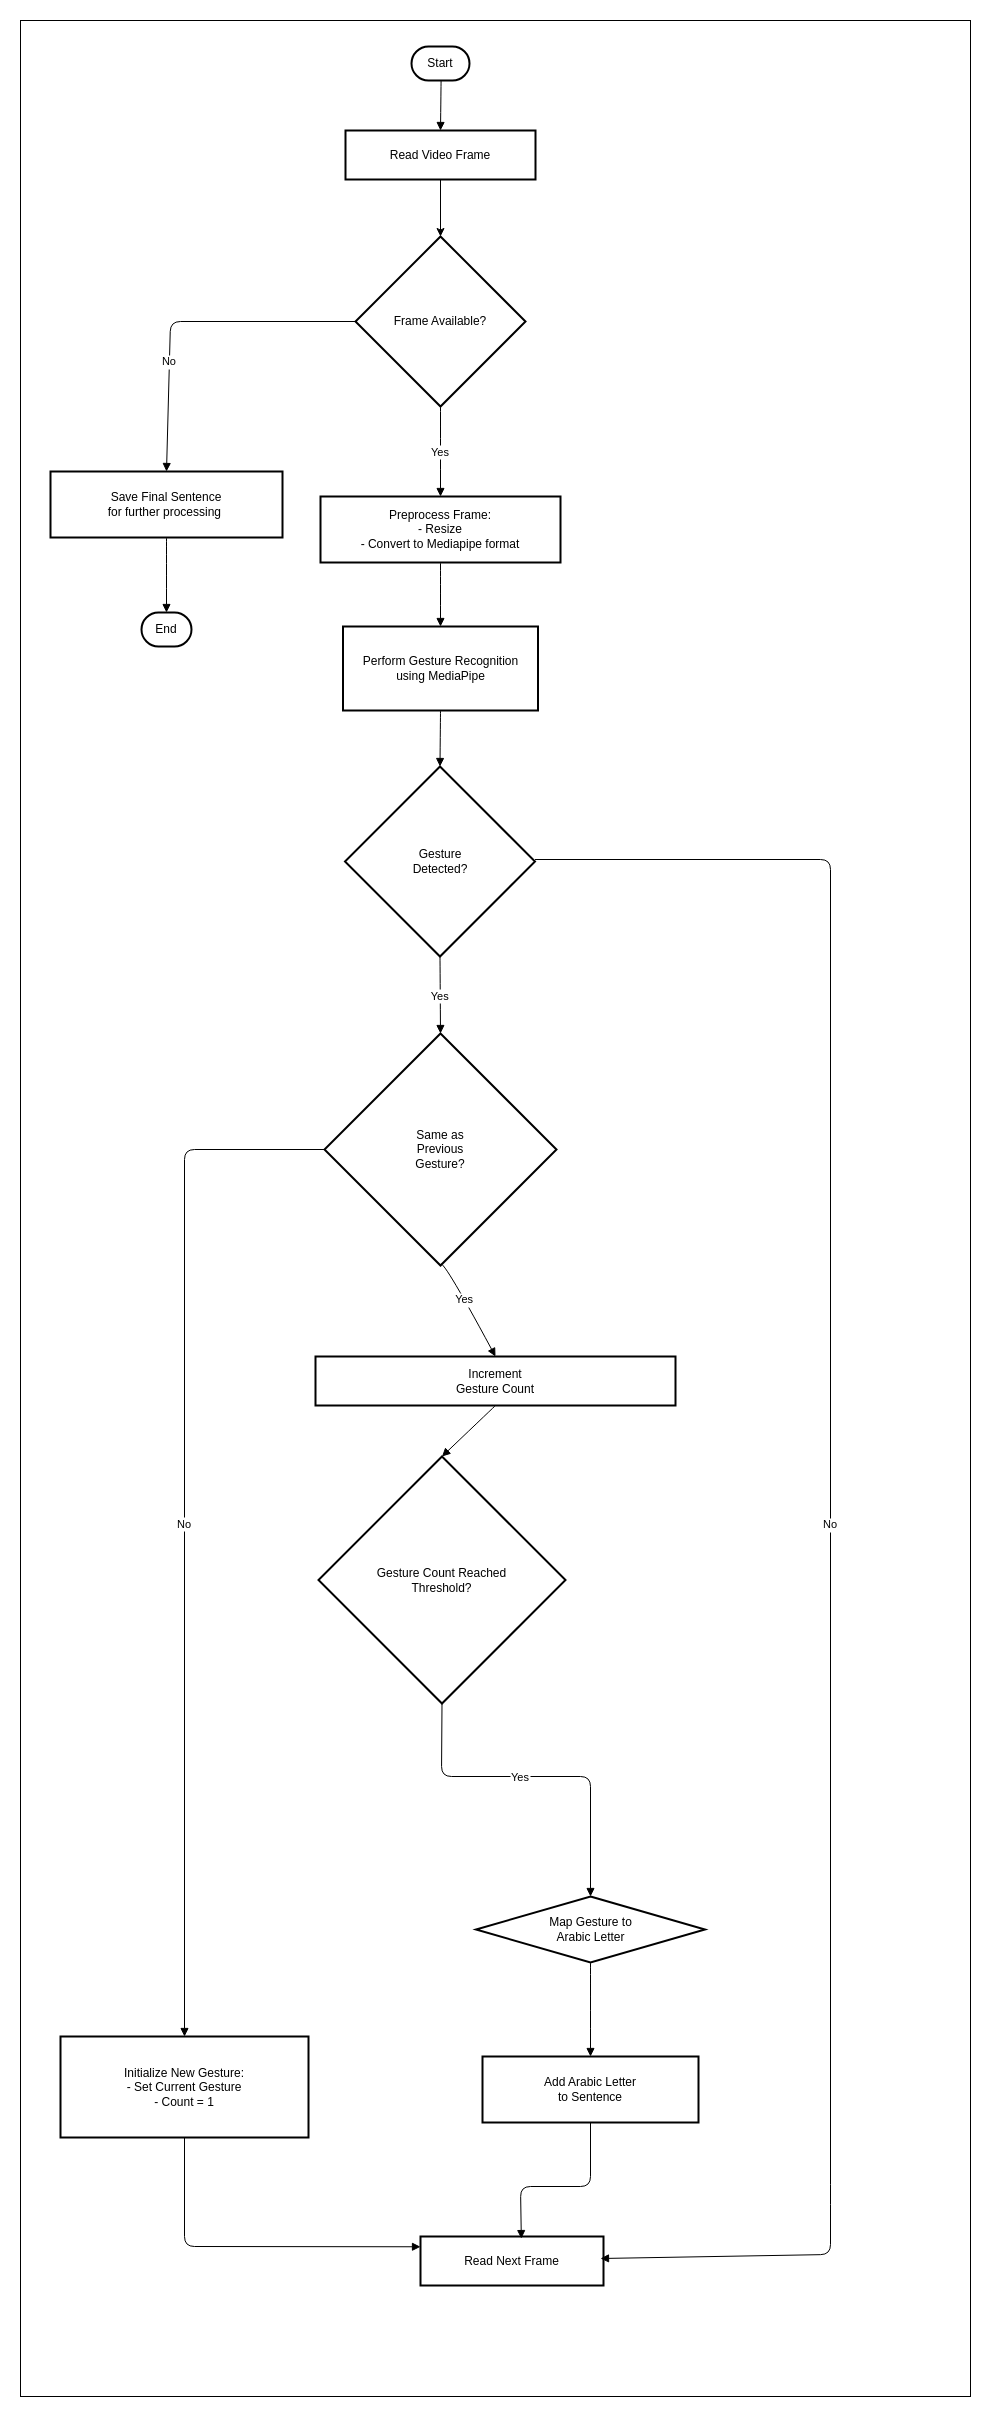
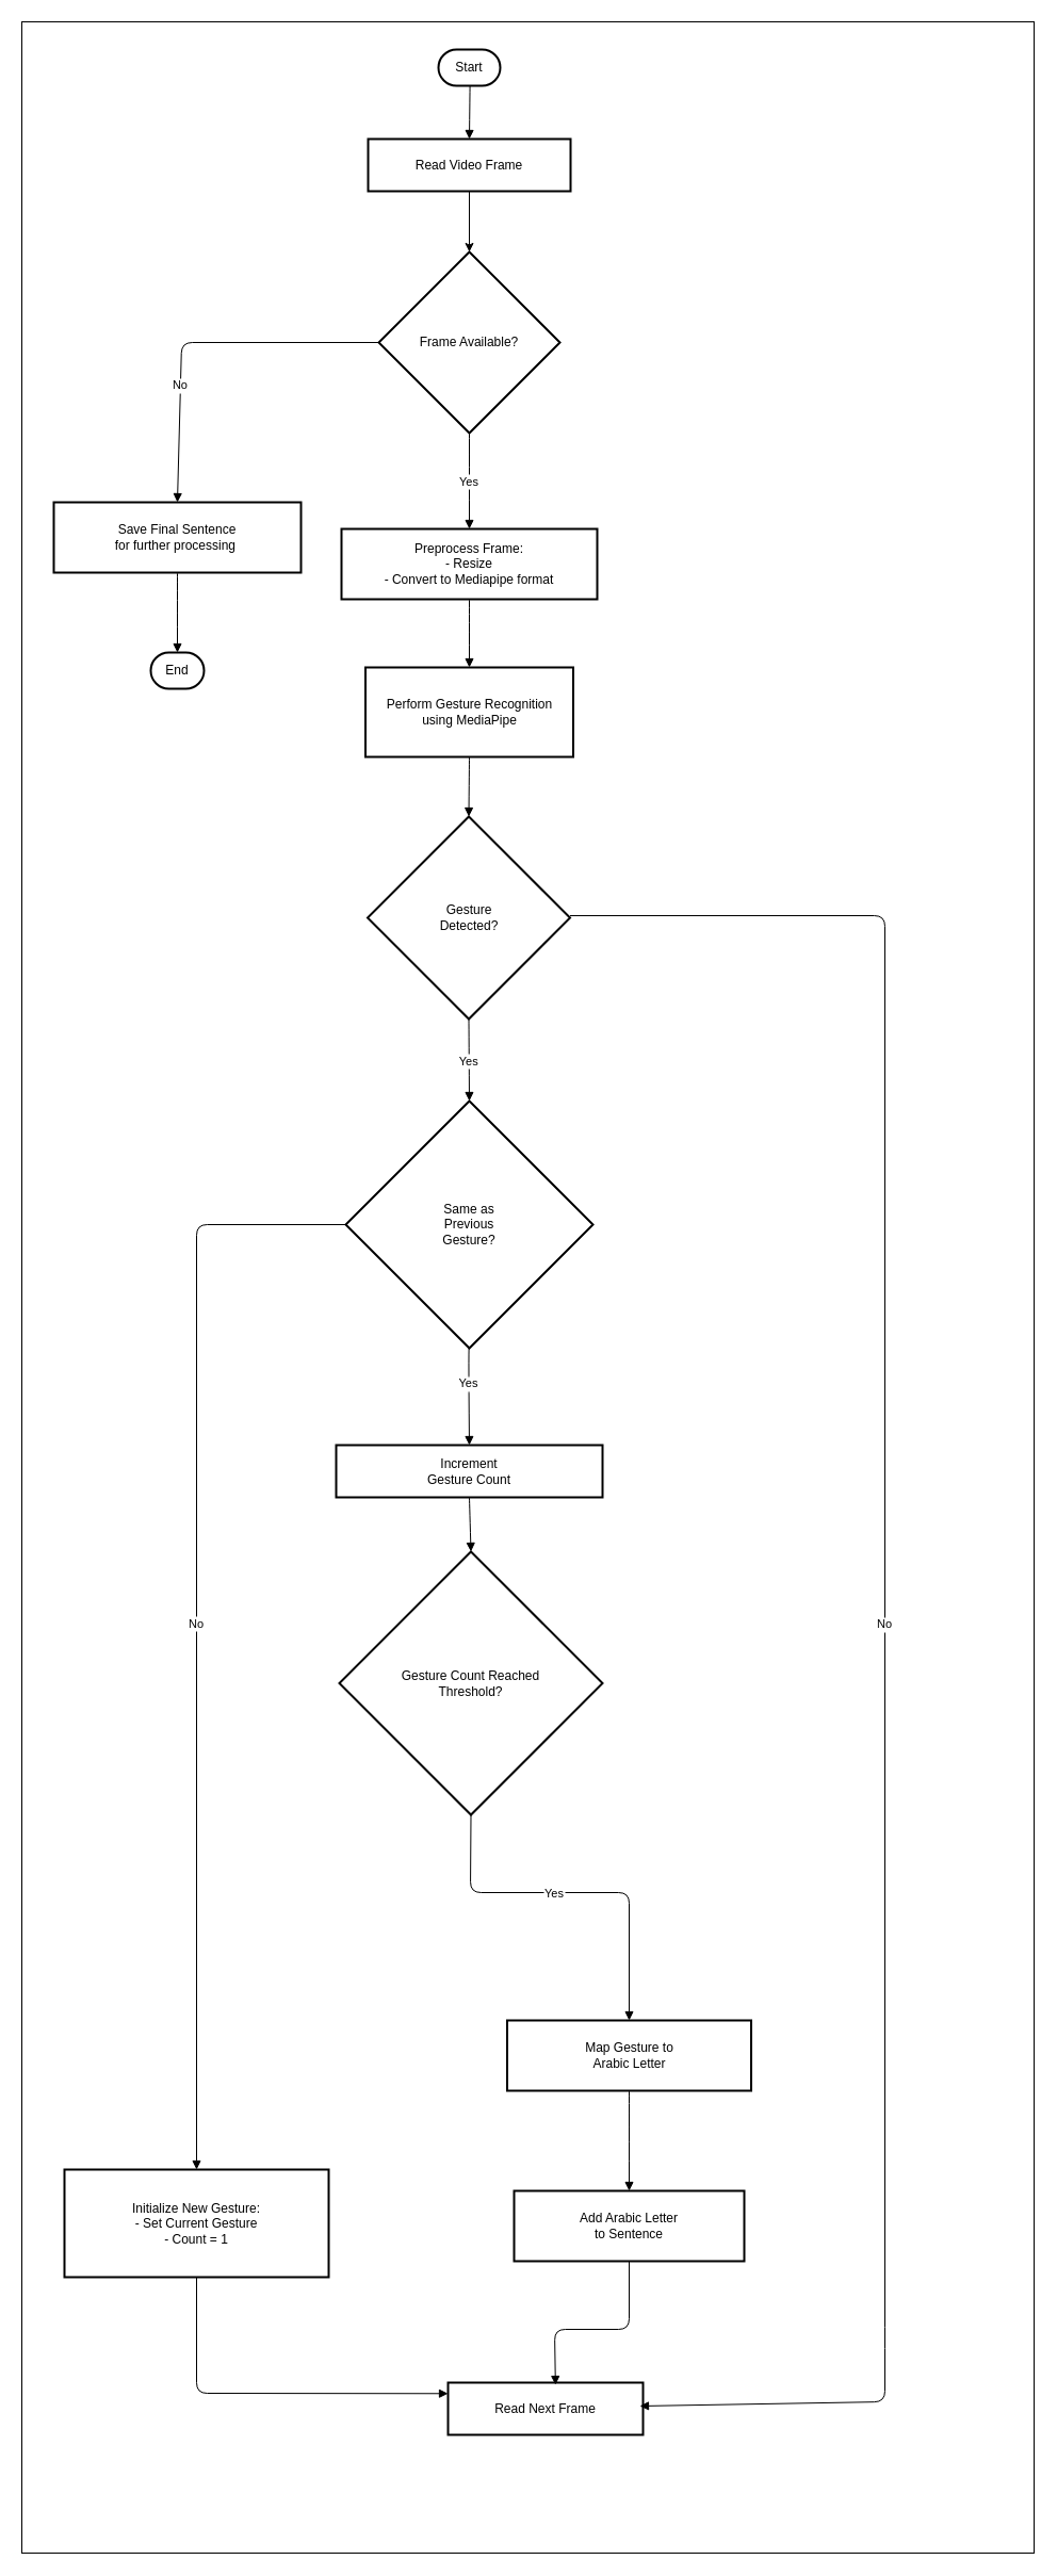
  <mxCell id="0" />
  <mxCell id="1" parent="0" />
  <mxCell id="2" value="" style="rounded=0;whiteSpace=wrap;html=1;" vertex="1" parent="1"><mxGeometry x="20" y="20" width="950" height="2376" as="geometry" /></mxCell>
  <mxCell id="3" value="Start" style="rounded=1;whiteSpace=wrap;arcSize=50;strokeWidth=2;" vertex="1" parent="1"><mxGeometry x="411" y="46" width="58" height="34" as="geometry" /></mxCell>
  <mxCell id="4" style="edgeStyle=orthogonalEdgeStyle;rounded=0;orthogonalLoop=1;jettySize=auto;html=1;entryX=0.5;entryY=0;entryDx=0;entryDy=0;" edge="1" parent="1" source="5" target="6"><mxGeometry relative="1" as="geometry" /></mxCell>
  <mxCell id="5" value="Read Video Frame" style="whiteSpace=wrap;strokeWidth=2;" vertex="1" parent="1"><mxGeometry x="345" y="130" width="190" height="49" as="geometry" /></mxCell>
  <mxCell id="6" value="Frame Available?" style="rhombus;strokeWidth=2;whiteSpace=wrap;" vertex="1" parent="1"><mxGeometry x="355" y="236" width="170" height="170" as="geometry" /></mxCell>
  <mxCell id="7" value="Save Final Sentence&#10;for further processing " style="whiteSpace=wrap;strokeWidth=2;" vertex="1" parent="1"><mxGeometry x="50" y="471" width="232" height="66" as="geometry" /></mxCell>
  <mxCell id="8" value="End" style="rounded=1;whiteSpace=wrap;arcSize=50;strokeWidth=2;" vertex="1" parent="1"><mxGeometry x="141" y="612" width="50" height="34" as="geometry" /></mxCell>
  <mxCell id="9" value="Preprocess Frame:&#10;- Resize&#10;- Convert to Mediapipe format" style="whiteSpace=wrap;strokeWidth=2;align=center;" vertex="1" parent="1"><mxGeometry x="320" y="496" width="240" height="66" as="geometry" /></mxCell>
  <mxCell id="10" value="Perform Gesture Recognition&#10;using MediaPipe" style="whiteSpace=wrap;strokeWidth=2;" vertex="1" parent="1"><mxGeometry x="342.5" y="626" width="195" height="84" as="geometry" /></mxCell>
  <mxCell id="11" value="Gesture&#10;Detected?" style="rhombus;strokeWidth=2;whiteSpace=wrap;" vertex="1" parent="1"><mxGeometry x="344.5" y="766" width="190" height="190" as="geometry" /></mxCell>
  <mxCell id="12" value="Same as&#10;Previous&#10;Gesture?" style="rhombus;strokeWidth=2;whiteSpace=wrap;" vertex="1" parent="1"><mxGeometry x="324" y="1033" width="232" height="232" as="geometry" /></mxCell>
  <mxCell id="13" value="Initialize New Gesture:&#10;- Set Current Gesture&#10;- Count = 1" style="whiteSpace=wrap;strokeWidth=2;" vertex="1" parent="1"><mxGeometry x="60" y="2036" width="248" height="101" as="geometry" /></mxCell>
- <mxCell id="14" value="Increment&#10;Gesture Count" style="whiteSpace=wrap;strokeWidth=2;" vertex="1" parent="1"><mxGeometry x="315" y="1356" width="360" height="49" as="geometry" /></mxCell>
+ <mxCell id="14" value="Increment&#10;Gesture Count" style="whiteSpace=wrap;strokeWidth=2;" vertex="1" parent="1"><mxGeometry x="315" y="1356" width="250" height="49" as="geometry" /></mxCell>
  <mxCell id="15" value="Read Next Frame" style="whiteSpace=wrap;strokeWidth=2;" vertex="1" parent="1"><mxGeometry x="420" y="2236" width="183" height="49" as="geometry" /></mxCell>
  <mxCell id="16" value="Gesture Count Reached&#10;Threshold?" style="rhombus;strokeWidth=2;whiteSpace=wrap;" vertex="1" parent="1"><mxGeometry x="318" y="1456" width="247" height="247" as="geometry" /></mxCell>
- <mxCell id="17" value="Map Gesture to&#10;Arabic Letter" style="rhombus;whiteSpace=wrap;strokeWidth=2;" vertex="1" parent="1"><mxGeometry x="475.5" y="1896" width="229" height="66" as="geometry" /></mxCell>
+ <mxCell id="17" value="Map Gesture to&#10;Arabic Letter" style="whiteSpace=wrap;strokeWidth=2;" vertex="1" parent="1"><mxGeometry x="475.5" y="1896" width="229" height="66" as="geometry" /></mxCell>
  <mxCell id="18" value="Add Arabic Letter&#10;to Sentence" style="whiteSpace=wrap;strokeWidth=2;" vertex="1" parent="1"><mxGeometry x="482" y="2056" width="216" height="66" as="geometry" /></mxCell>
  <mxCell id="19" value="" style="curved=1;startArrow=none;endArrow=block;exitX=0.51;exitY=0.99;entryX=0.5;entryY=-0.01;rounded=0;" edge="1" parent="1" source="3" target="5"><mxGeometry relative="1" as="geometry"><Array as="points" /></mxGeometry></mxCell>
  <mxCell id="20" value="No" style="curved=0;startArrow=none;endArrow=block;exitX=0;exitY=0.5;entryX=0.5;entryY=0;rounded=1;exitDx=0;exitDy=0;" edge="1" parent="1" source="6" target="7"><mxGeometry x="0.343" relative="1" as="geometry"><Array as="points"><mxPoint x="170" y="321" /></Array><mxPoint as="offset" /></mxGeometry></mxCell>
  <mxCell id="21" value="" style="curved=1;startArrow=none;endArrow=block;exitX=0.5;exitY=1;entryX=0.5;entryY=0;rounded=0;" edge="1" parent="1" source="7" target="8"><mxGeometry relative="1" as="geometry"><Array as="points" /></mxGeometry></mxCell>
  <mxCell id="22" value="Yes" style="curved=1;startArrow=none;endArrow=block;exitX=0.5;exitY=1;entryX=0.5;entryY=0;rounded=0;exitDx=0;exitDy=0;" edge="1" parent="1" source="6" target="9"><mxGeometry relative="1" as="geometry"><Array as="points" /></mxGeometry></mxCell>
  <mxCell id="23" value="" style="curved=1;startArrow=none;endArrow=block;exitX=0.5;exitY=1;entryX=0.5;entryY=0;rounded=0;" edge="1" parent="1" source="9" target="10"><mxGeometry relative="1" as="geometry"><Array as="points" /></mxGeometry></mxCell>
  <mxCell id="24" value="" style="curved=1;startArrow=none;endArrow=block;exitX=0.5;exitY=1;entryX=0.5;entryY=0;rounded=0;" edge="1" parent="1" source="10" target="11"><mxGeometry relative="1" as="geometry"><Array as="points" /></mxGeometry></mxCell>
  <mxCell id="25" value="No" style="curved=0;startArrow=none;endArrow=block;exitX=1;exitY=0.5;rounded=1;exitDx=0;exitDy=0;" edge="1" parent="1"><mxGeometry relative="1" as="geometry"><Array as="points"><mxPoint x="830" y="859" /><mxPoint x="830" y="2194" /><mxPoint x="830" y="2254" /></Array><mxPoint x="534.5" y="859" as="sourcePoint" /><mxPoint x="600" y="2258" as="targetPoint" /></mxGeometry></mxCell>
  <mxCell id="26" value="Yes" style="curved=1;startArrow=none;endArrow=block;exitX=0.5;exitY=1;entryX=0.5;entryY=0;rounded=0;exitDx=0;exitDy=0;" edge="1" parent="1" source="11" target="12"><mxGeometry relative="1" as="geometry"><Array as="points" /></mxGeometry></mxCell>
  <mxCell id="27" value="No" style="curved=0;startArrow=none;endArrow=block;exitX=0;exitY=0.5;entryX=0.5;entryY=0;rounded=1;exitDx=0;exitDy=0;" edge="1" parent="1" source="12" target="13"><mxGeometry relative="1" as="geometry"><Array as="points"><mxPoint x="184" y="1149" /></Array></mxGeometry></mxCell>
  <mxCell id="28" value="Yes" style="curved=1;startArrow=none;endArrow=block;exitX=0.5;exitY=1;entryX=0.5;entryY=0.01;rounded=0;exitDx=0;exitDy=0;" edge="1" parent="1" source="12" target="14"><mxGeometry relative="1" as="geometry"><Array as="points"><mxPoint x="439" y="1252" /></Array></mxGeometry></mxCell>
  <mxCell id="29" value="" style="curved=0;startArrow=none;endArrow=block;exitX=0.5;exitY=1.01;entryX=0;entryY=0.21;rounded=1;" edge="1" parent="1" source="13" target="15"><mxGeometry relative="1" as="geometry"><Array as="points"><mxPoint x="184" y="2246" /></Array></mxGeometry></mxCell>
  <mxCell id="30" value="" style="curved=1;startArrow=none;endArrow=block;exitX=0.5;exitY=1;entryX=0.5;entryY=0;rounded=0;" edge="1" parent="1" source="14" target="16"><mxGeometry relative="1" as="geometry"><Array as="points" /></mxGeometry></mxCell>
  <mxCell id="31" value="Yes" style="curved=0;startArrow=none;endArrow=block;exitX=0.5;exitY=1;entryX=0.5;entryY=0;rounded=1;entryDx=0;entryDy=0;exitDx=0;exitDy=0;" edge="1" parent="1" source="16" target="17"><mxGeometry x="-0.111" relative="1" as="geometry"><Array as="points"><mxPoint x="441" y="1776" /><mxPoint x="590" y="1776" /></Array><mxPoint x="510.5" y="1706" as="targetPoint" /><mxPoint as="offset" /></mxGeometry></mxCell>
  <mxCell id="32" value="" style="curved=1;startArrow=none;endArrow=block;exitX=0.5;exitY=1.01;entryX=0.5;entryY=0;rounded=0;" edge="1" parent="1" source="17" target="18"><mxGeometry relative="1" as="geometry"><Array as="points" /></mxGeometry></mxCell>
  <mxCell id="33" value="" style="curved=0;startArrow=none;endArrow=block;exitX=0.5;exitY=1.01;rounded=1;entryX=0.551;entryY=0.042;entryDx=0;entryDy=0;entryPerimeter=0;" edge="1" parent="1" source="18" target="15"><mxGeometry relative="1" as="geometry"><Array as="points"><mxPoint x="590" y="2186" /><mxPoint x="520" y="2186" /></Array><mxPoint x="590" y="2278" as="targetPoint" /></mxGeometry></mxCell>
